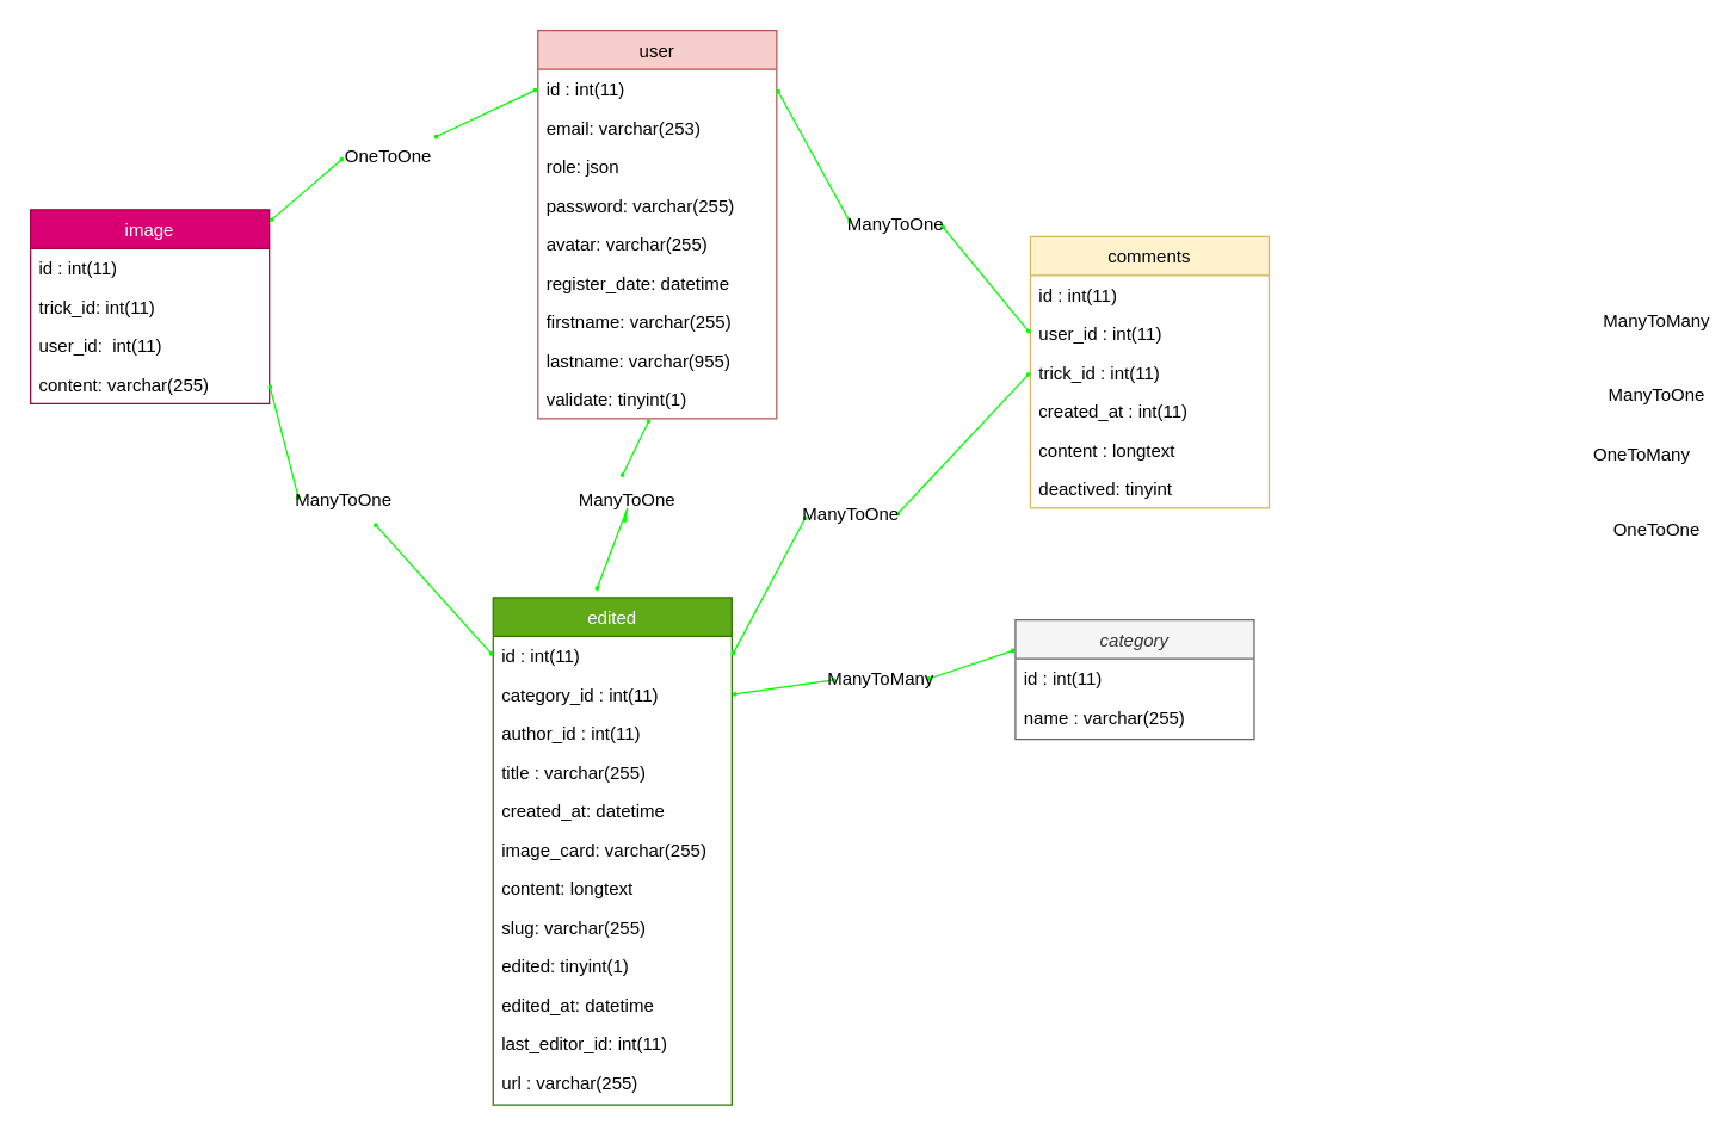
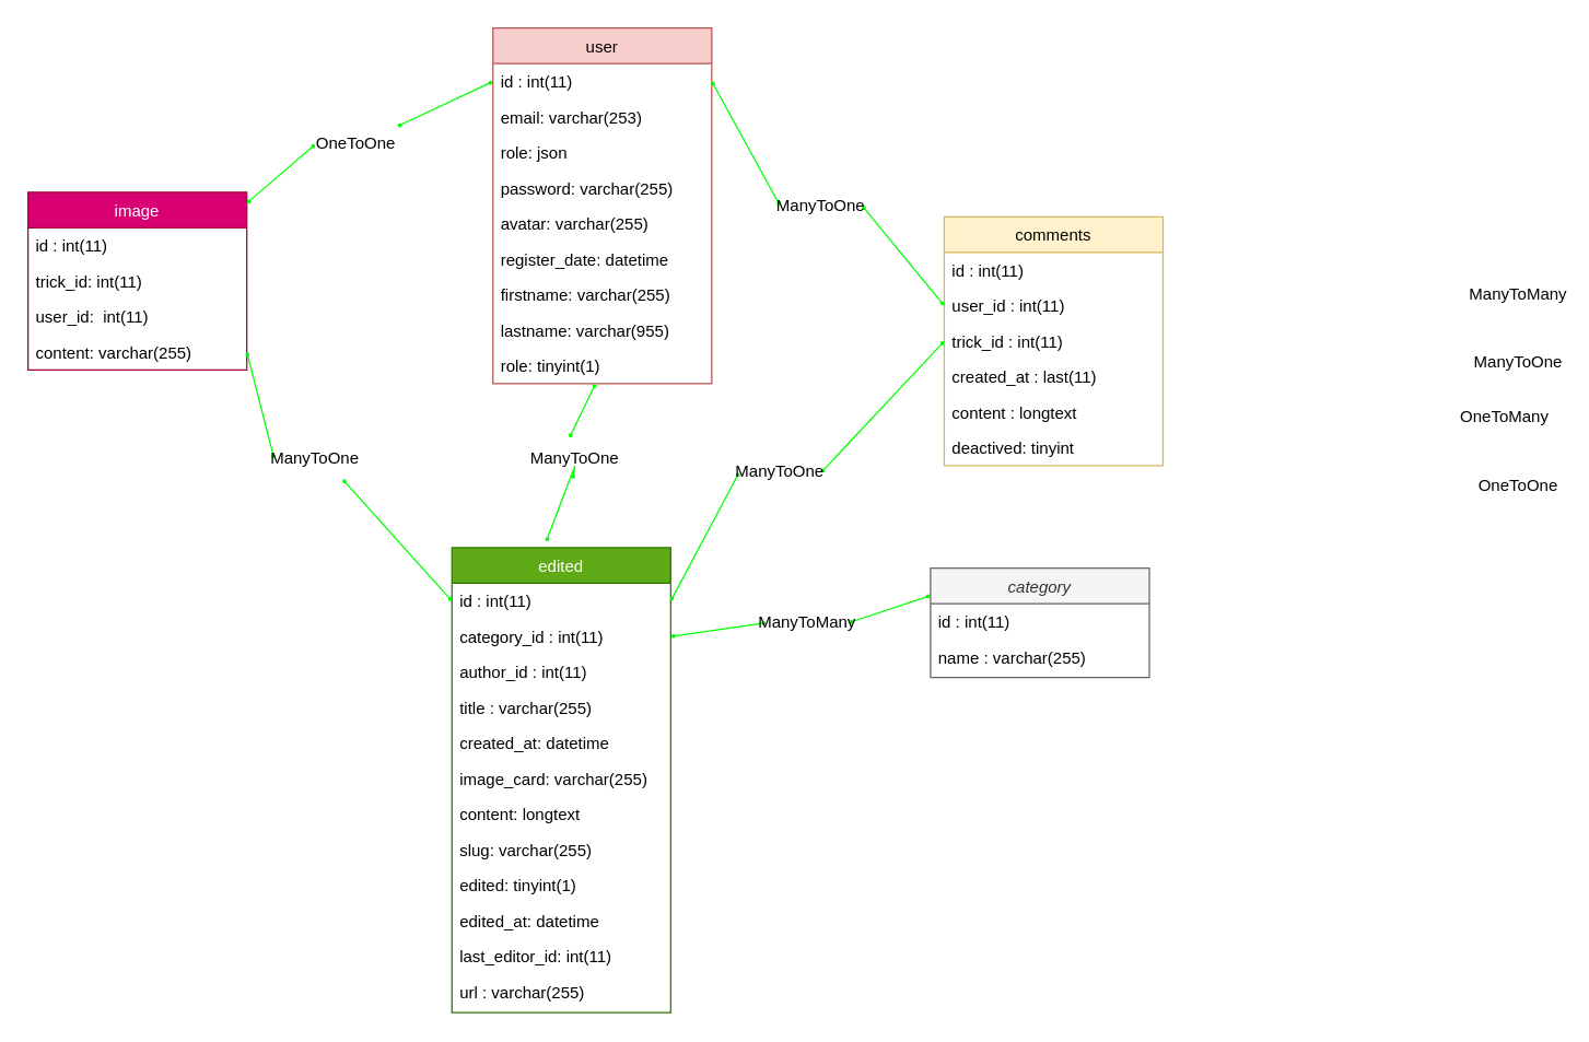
  <mxCell id="0" />
  <mxCell id="1" parent="0" />
  <mxCell id="2" value="category" style="swimlane;fontStyle=2;align=center;verticalAlign=top;childLayout=stackLayout;horizontal=1;startSize=26;horizontalStack=0;resizeParent=1;resizeLast=0;collapsible=1;marginBottom=0;rounded=0;shadow=0;strokeWidth=1;fillColor=#f5f5f5;strokeColor=#666666;fontColor=#333333;" parent="1" vertex="1"><mxGeometry x="680" y="415" width="160" height="80" as="geometry"><mxRectangle x="230" y="140" width="160" height="26" as="alternateBounds" /></mxGeometry></mxCell>
  <mxCell id="3" value="id : int(11)" style="text;align=left;verticalAlign=top;spacingLeft=4;spacingRight=4;overflow=hidden;rotatable=0;points=[[0,0.5],[1,0.5]];portConstraint=eastwest;" parent="2" vertex="1"><mxGeometry y="26" width="160" height="26" as="geometry" /></mxCell>
  <mxCell id="4" value="name : varchar(255)" style="text;align=left;verticalAlign=top;spacingLeft=4;spacingRight=4;overflow=hidden;rotatable=0;points=[[0,0.5],[1,0.5]];portConstraint=eastwest;rounded=0;shadow=0;html=0;" parent="2" vertex="1"><mxGeometry y="52" width="160" height="28" as="geometry" /></mxCell>
  <mxCell id="5" value="image" style="swimlane;fontStyle=0;align=center;verticalAlign=top;childLayout=stackLayout;horizontal=1;startSize=26;horizontalStack=0;resizeParent=1;resizeLast=0;collapsible=1;marginBottom=0;rounded=0;shadow=0;strokeWidth=1;fillColor=#d80073;strokeColor=#A50040;fontColor=#ffffff;" parent="1" vertex="1"><mxGeometry x="20" y="140" width="160" height="130" as="geometry"><mxRectangle x="340" y="380" width="170" height="26" as="alternateBounds" /></mxGeometry></mxCell>
  <mxCell id="6" value="id : int(11)" style="text;align=left;verticalAlign=top;spacingLeft=4;spacingRight=4;overflow=hidden;rotatable=0;points=[[0,0.5],[1,0.5]];portConstraint=eastwest;" parent="5" vertex="1"><mxGeometry y="26" width="160" height="26" as="geometry" /></mxCell>
  <mxCell id="7" value="trick_id: int(11)" style="text;align=left;verticalAlign=top;spacingLeft=4;spacingRight=4;overflow=hidden;rotatable=0;points=[[0,0.5],[1,0.5]];portConstraint=eastwest;" parent="5" vertex="1"><mxGeometry y="52" width="160" height="26" as="geometry" /></mxCell>
  <mxCell id="8" value="user_id:  int(11)" style="text;align=left;verticalAlign=top;spacingLeft=4;spacingRight=4;overflow=hidden;rotatable=0;points=[[0,0.5],[1,0.5]];portConstraint=eastwest;" parent="5" vertex="1"><mxGeometry y="78" width="160" height="26" as="geometry" /></mxCell>
  <mxCell id="9" value="content: varchar(255)" style="text;align=left;verticalAlign=top;spacingLeft=4;spacingRight=4;overflow=hidden;rotatable=0;points=[[0,0.5],[1,0.5]];portConstraint=eastwest;" parent="5" vertex="1"><mxGeometry y="104" width="160" height="26" as="geometry" /></mxCell>
  <mxCell id="10" value="user" style="swimlane;fontStyle=0;align=center;verticalAlign=top;childLayout=stackLayout;horizontal=1;startSize=26;horizontalStack=0;resizeParent=1;resizeLast=0;collapsible=1;marginBottom=0;rounded=0;shadow=0;strokeWidth=1;fillColor=#f8cecc;strokeColor=#b85450;" parent="1" vertex="1"><mxGeometry x="360" y="20" width="160" height="260" as="geometry"><mxRectangle x="550" y="140" width="160" height="26" as="alternateBounds" /></mxGeometry></mxCell>
  <mxCell id="11" value="id : int(11)" style="text;align=left;verticalAlign=top;spacingLeft=4;spacingRight=4;overflow=hidden;rotatable=0;points=[[0,0.5],[1,0.5]];portConstraint=eastwest;" parent="10" vertex="1"><mxGeometry y="26" width="160" height="26" as="geometry" /></mxCell>
  <mxCell id="12" value="email: varchar(253)" style="text;align=left;verticalAlign=top;spacingLeft=4;spacingRight=4;overflow=hidden;rotatable=0;points=[[0,0.5],[1,0.5]];portConstraint=eastwest;rounded=0;shadow=0;html=0;" parent="10" vertex="1"><mxGeometry y="52" width="160" height="26" as="geometry" /></mxCell>
  <mxCell id="13" value="role: json" style="text;align=left;verticalAlign=top;spacingLeft=4;spacingRight=4;overflow=hidden;rotatable=0;points=[[0,0.5],[1,0.5]];portConstraint=eastwest;rounded=0;shadow=0;html=0;" parent="10" vertex="1"><mxGeometry y="78" width="160" height="26" as="geometry" /></mxCell>
  <mxCell id="14" value="password: varchar(255)" style="text;align=left;verticalAlign=top;spacingLeft=4;spacingRight=4;overflow=hidden;rotatable=0;points=[[0,0.5],[1,0.5]];portConstraint=eastwest;rounded=0;shadow=0;html=0;" parent="10" vertex="1"><mxGeometry y="104" width="160" height="26" as="geometry" /></mxCell>
  <mxCell id="15" value="avatar: varchar(255)" style="text;align=left;verticalAlign=top;spacingLeft=4;spacingRight=4;overflow=hidden;rotatable=0;points=[[0,0.5],[1,0.5]];portConstraint=eastwest;rounded=0;shadow=0;html=0;" parent="10" vertex="1"><mxGeometry y="130" width="160" height="26" as="geometry" /></mxCell>
  <mxCell id="16" value="register_date: datetime" style="text;align=left;verticalAlign=top;spacingLeft=4;spacingRight=4;overflow=hidden;rotatable=0;points=[[0,0.5],[1,0.5]];portConstraint=eastwest;rounded=0;shadow=0;html=0;" parent="10" vertex="1"><mxGeometry y="156" width="160" height="26" as="geometry" /></mxCell>
  <mxCell id="17" value="firstname: varchar(255)" style="text;align=left;verticalAlign=top;spacingLeft=4;spacingRight=4;overflow=hidden;rotatable=0;points=[[0,0.5],[1,0.5]];portConstraint=eastwest;rounded=0;shadow=0;html=0;" parent="10" vertex="1"><mxGeometry y="182" width="160" height="26" as="geometry" /></mxCell>
  <mxCell id="18" value="lastname: varchar(955)" style="text;align=left;verticalAlign=top;spacingLeft=4;spacingRight=4;overflow=hidden;rotatable=0;points=[[0,0.5],[1,0.5]];portConstraint=eastwest;rounded=0;shadow=0;html=0;" parent="10" vertex="1"><mxGeometry y="208" width="160" height="26" as="geometry" /></mxCell>
- <mxCell id="19" value="validate: tinyint(1)" style="text;align=left;verticalAlign=top;spacingLeft=4;spacingRight=4;overflow=hidden;rotatable=0;points=[[0,0.5],[1,0.5]];portConstraint=eastwest;rounded=0;shadow=0;html=0;" parent="10" vertex="1"><mxGeometry y="234" width="160" height="26" as="geometry" /></mxCell>
+ <mxCell id="19" value="role: tinyint(1)" style="text;align=left;verticalAlign=top;spacingLeft=4;spacingRight=4;overflow=hidden;rotatable=0;points=[[0,0.5],[1,0.5]];portConstraint=eastwest;rounded=0;shadow=0;html=0;" parent="10" vertex="1"><mxGeometry y="234" width="160" height="26" as="geometry" /></mxCell>
  <mxCell id="20" value="comments" style="swimlane;fontStyle=0;align=center;verticalAlign=top;childLayout=stackLayout;horizontal=1;startSize=26;horizontalStack=0;resizeParent=1;resizeLast=0;collapsible=1;marginBottom=0;rounded=0;shadow=0;strokeWidth=1;fillColor=#fff2cc;strokeColor=#d6b656;" parent="1" vertex="1"><mxGeometry x="690" y="158" width="160" height="182" as="geometry"><mxRectangle x="340" y="380" width="170" height="26" as="alternateBounds" /></mxGeometry></mxCell>
  <mxCell id="21" value="id : int(11)" style="text;align=left;verticalAlign=top;spacingLeft=4;spacingRight=4;overflow=hidden;rotatable=0;points=[[0,0.5],[1,0.5]];portConstraint=eastwest;" parent="20" vertex="1"><mxGeometry y="26" width="160" height="26" as="geometry" /></mxCell>
  <mxCell id="22" value="user_id : int(11)" style="text;align=left;verticalAlign=top;spacingLeft=4;spacingRight=4;overflow=hidden;rotatable=0;points=[[0,0.5],[1,0.5]];portConstraint=eastwest;" parent="20" vertex="1"><mxGeometry y="52" width="160" height="26" as="geometry" /></mxCell>
  <mxCell id="23" value="trick_id : int(11)" style="text;align=left;verticalAlign=top;spacingLeft=4;spacingRight=4;overflow=hidden;rotatable=0;points=[[0,0.5],[1,0.5]];portConstraint=eastwest;" parent="20" vertex="1"><mxGeometry y="78" width="160" height="26" as="geometry" /></mxCell>
- <mxCell id="24" value="created_at : int(11)" style="text;align=left;verticalAlign=top;spacingLeft=4;spacingRight=4;overflow=hidden;rotatable=0;points=[[0,0.5],[1,0.5]];portConstraint=eastwest;" parent="20" vertex="1"><mxGeometry y="104" width="160" height="26" as="geometry" /></mxCell>
+ <mxCell id="24" value="created_at : last(11)" style="text;align=left;verticalAlign=top;spacingLeft=4;spacingRight=4;overflow=hidden;rotatable=0;points=[[0,0.5],[1,0.5]];portConstraint=eastwest;" parent="20" vertex="1"><mxGeometry y="104" width="160" height="26" as="geometry" /></mxCell>
  <mxCell id="25" value="content : longtext" style="text;align=left;verticalAlign=top;spacingLeft=4;spacingRight=4;overflow=hidden;rotatable=0;points=[[0,0.5],[1,0.5]];portConstraint=eastwest;" parent="20" vertex="1"><mxGeometry y="130" width="160" height="26" as="geometry" /></mxCell>
  <mxCell id="26" value="deactived: tinyint" style="text;align=left;verticalAlign=top;spacingLeft=4;spacingRight=4;overflow=hidden;rotatable=0;points=[[0,0.5],[1,0.5]];portConstraint=eastwest;" parent="20" vertex="1"><mxGeometry y="156" width="160" height="26" as="geometry" /></mxCell>
  <mxCell id="27" value="edited" style="swimlane;fontStyle=0;align=center;verticalAlign=top;childLayout=stackLayout;horizontal=1;startSize=26;horizontalStack=0;resizeParent=1;resizeLast=0;collapsible=1;marginBottom=0;rounded=0;shadow=0;strokeWidth=1;fillColor=#60a917;strokeColor=#2D7600;fontColor=#ffffff;" parent="1" vertex="1"><mxGeometry y="400" width="160" height="340" as="geometry" x="330"><mxRectangle x="340" y="380" width="170" height="26" as="alternateBounds" /></mxGeometry></mxCell>
  <mxCell id="28" value="id : int(11)" style="text;align=left;verticalAlign=top;spacingLeft=4;spacingRight=4;overflow=hidden;rotatable=0;points=[[0,0.5],[1,0.5]];portConstraint=eastwest;" parent="27" vertex="1"><mxGeometry y="26" width="160" height="26" as="geometry" /></mxCell>
  <mxCell id="29" value="category_id : int(11)" style="text;align=left;verticalAlign=top;spacingLeft=4;spacingRight=4;overflow=hidden;rotatable=0;points=[[0,0.5],[1,0.5]];portConstraint=eastwest;" parent="27" vertex="1"><mxGeometry y="52" width="160" height="26" as="geometry" /></mxCell>
  <mxCell id="30" value="author_id : int(11)" style="text;align=left;verticalAlign=top;spacingLeft=4;spacingRight=4;overflow=hidden;rotatable=0;points=[[0,0.5],[1,0.5]];portConstraint=eastwest;" parent="27" vertex="1"><mxGeometry y="78" width="160" height="26" as="geometry" /></mxCell>
  <mxCell id="31" value="title : varchar(255)&#10;" style="text;align=left;verticalAlign=top;spacingLeft=4;spacingRight=4;overflow=hidden;rotatable=0;points=[[0,0.5],[1,0.5]];portConstraint=eastwest;" parent="27" vertex="1"><mxGeometry y="104" width="160" height="26" as="geometry" /></mxCell>
  <mxCell id="32" value="created_at: datetime" style="text;align=left;verticalAlign=top;spacingLeft=4;spacingRight=4;overflow=hidden;rotatable=0;points=[[0,0.5],[1,0.5]];portConstraint=eastwest;" parent="27" vertex="1"><mxGeometry y="130" width="160" height="26" as="geometry" /></mxCell>
  <mxCell id="33" value="image_card: varchar(255)" style="text;align=left;verticalAlign=top;spacingLeft=4;spacingRight=4;overflow=hidden;rotatable=0;points=[[0,0.5],[1,0.5]];portConstraint=eastwest;" parent="27" vertex="1"><mxGeometry y="156" width="160" height="26" as="geometry" /></mxCell>
  <mxCell id="34" value="content: longtext" style="text;align=left;verticalAlign=top;spacingLeft=4;spacingRight=4;overflow=hidden;rotatable=0;points=[[0,0.5],[1,0.5]];portConstraint=eastwest;" parent="27" vertex="1"><mxGeometry y="182" width="160" height="26" as="geometry" /></mxCell>
  <mxCell id="35" value="slug: varchar(255)" style="text;align=left;verticalAlign=top;spacingLeft=4;spacingRight=4;overflow=hidden;rotatable=0;points=[[0,0.5],[1,0.5]];portConstraint=eastwest;" parent="27" vertex="1"><mxGeometry y="208" width="160" height="26" as="geometry" /></mxCell>
  <mxCell id="36" value="edited: tinyint(1)" style="text;align=left;verticalAlign=top;spacingLeft=4;spacingRight=4;overflow=hidden;rotatable=0;points=[[0,0.5],[1,0.5]];portConstraint=eastwest;" parent="27" vertex="1"><mxGeometry y="234" width="160" height="26" as="geometry" /></mxCell>
  <mxCell id="37" value="edited_at: datetime" style="text;align=left;verticalAlign=top;spacingLeft=4;spacingRight=4;overflow=hidden;rotatable=0;points=[[0,0.5],[1,0.5]];portConstraint=eastwest;" parent="27" vertex="1"><mxGeometry y="260" width="160" height="26" as="geometry" /></mxCell>
  <mxCell id="38" value="last_editor_id: int(11)" style="text;align=left;verticalAlign=top;spacingLeft=4;spacingRight=4;overflow=hidden;rotatable=0;points=[[0,0.5],[1,0.5]];portConstraint=eastwest;" parent="27" vertex="1"><mxGeometry y="286" width="160" height="26" as="geometry" /></mxCell>
  <mxCell id="39" value="url : varchar(255)" style="text;align=left;verticalAlign=top;spacingLeft=4;spacingRight=4;overflow=hidden;rotatable=0;points=[[0,0.5],[1,0.5]];portConstraint=eastwest;" parent="27" vertex="1"><mxGeometry y="312" width="160" height="26" as="geometry" /></mxCell>
  <mxCell id="40" style="rounded=0;orthogonalLoop=1;jettySize=auto;html=1;exitX=1;exitY=0.5;exitDx=0;exitDy=0;entryX=0;entryY=0.5;entryDx=0;entryDy=0;startArrow=circle;startFill=1;endArrow=circle;endFill=1;endSize=0;startSize=0;strokeColor=#00FF00;" parent="1" source="54" target="20" edge="1"><mxGeometry relative="1" as="geometry" /></mxCell>
  <mxCell id="41" style="edgeStyle=none;rounded=0;orthogonalLoop=1;jettySize=auto;html=1;exitX=1;exitY=0.5;exitDx=0;exitDy=0;entryX=0;entryY=0.5;entryDx=0;entryDy=0;startArrow=circle;startFill=1;endArrow=circle;endFill=1;strokeColor=#00FF00;startSize=0;endSize=0;" parent="1" source="52" target="22" edge="1"><mxGeometry relative="1" as="geometry" /></mxCell>
  <mxCell id="42" style="edgeStyle=none;rounded=0;orthogonalLoop=1;jettySize=auto;html=1;exitX=0;exitY=0.5;exitDx=0;exitDy=0;entryX=1;entryY=0.5;entryDx=0;entryDy=0;startArrow=circle;startFill=1;endArrow=circle;endFill=1;endSize=0;startSize=0;strokeColor=#00FF00;jumpSize=0;" parent="1" source="50" target="29" edge="1"><mxGeometry relative="1" as="geometry" /></mxCell>
  <mxCell id="43" style="edgeStyle=none;rounded=0;orthogonalLoop=1;jettySize=auto;html=1;exitX=1;exitY=0.062;exitDx=0;exitDy=0;startArrow=circle;startFill=1;endArrow=circle;endFill=1;endSize=0;strokeColor=#00FF00;entryX=0;entryY=0.5;entryDx=0;entryDy=0;exitPerimeter=0;startSize=0;" parent="1" source="56" target="11" edge="1"><mxGeometry relative="1" as="geometry"><mxPoint x="400" y="-210" as="targetPoint" /></mxGeometry></mxCell>
  <mxCell id="44" style="edgeStyle=none;rounded=0;orthogonalLoop=1;jettySize=auto;html=1;entryX=0;entryY=0.5;entryDx=0;entryDy=0;startArrow=circle;startFill=1;endArrow=circle;endFill=1;endSize=0;strokeColor=#00FF00;jumpSize=0;startSize=0;" parent="1" target="28" edge="1"><mxGeometry relative="1" as="geometry"><mxPoint x="250" y="350" as="sourcePoint" /></mxGeometry></mxCell>
  <mxCell id="45" value="ManyToOne" style="text;html=1;align=center;verticalAlign=middle;whiteSpace=wrap;rounded=0;" parent="1" vertex="1"><mxGeometry x="1080" y="250" width="60" height="30" as="geometry" /></mxCell>
  <mxCell id="46" value="OneToMany" style="text;html=1;align=center;verticalAlign=middle;whiteSpace=wrap;rounded=0;" parent="1" vertex="1"><mxGeometry x="1070" y="290" width="60" height="30" as="geometry" /></mxCell>
  <mxCell id="47" value="OneToOne" style="text;html=1;align=center;verticalAlign=middle;whiteSpace=wrap;rounded=0;" parent="1" vertex="1"><mxGeometry x="1080" y="340" width="60" height="30" as="geometry" /></mxCell>
  <mxCell id="48" value="ManyToMany" style="text;html=1;align=center;verticalAlign=middle;whiteSpace=wrap;rounded=0;" parent="1" vertex="1"><mxGeometry x="1080" y="200" width="60" height="30" as="geometry" /></mxCell>
  <mxCell id="49" value="" style="edgeStyle=none;rounded=0;orthogonalLoop=1;jettySize=auto;html=1;exitX=0;exitY=0.25;exitDx=0;exitDy=0;startArrow=circle;startFill=1;endArrow=circle;endFill=1;endSize=0;startSize=0;strokeColor=#00FF00;jumpSize=0;entryX=1;entryY=0.5;entryDx=0;entryDy=0;" parent="1" source="2" target="50" edge="1"><mxGeometry relative="1" as="geometry"><mxPoint x="800" y="410" as="sourcePoint" /><mxPoint x="680" y="450" as="targetPoint" /></mxGeometry></mxCell>
  <mxCell id="50" value="ManyToMany" style="text;html=1;align=center;verticalAlign=middle;whiteSpace=wrap;rounded=0;" parent="1" vertex="1"><mxGeometry x="560" y="440" width="60" height="30" as="geometry" /></mxCell>
  <mxCell id="51" value="" style="edgeStyle=none;rounded=0;orthogonalLoop=1;jettySize=auto;html=1;exitX=1;exitY=0.5;exitDx=0;exitDy=0;entryX=0;entryY=0.5;entryDx=0;entryDy=0;startArrow=circle;startFill=1;endArrow=circle;endFill=1;strokeColor=#00FF00;startSize=0;endSize=0;" parent="1" source="11" target="52" edge="1"><mxGeometry relative="1" as="geometry"><mxPoint x="520" y="59" as="sourcePoint" /><mxPoint x="760" y="185" as="targetPoint" /></mxGeometry></mxCell>
  <mxCell id="52" value="ManyToOne" style="text;html=1;align=center;verticalAlign=middle;whiteSpace=wrap;rounded=0;" parent="1" vertex="1"><mxGeometry x="570" y="135" width="60" height="30" as="geometry" /></mxCell>
  <mxCell id="53" value="" style="rounded=0;orthogonalLoop=1;jettySize=auto;html=1;exitX=1;exitY=0.5;exitDx=0;exitDy=0;entryX=0;entryY=0.5;entryDx=0;entryDy=0;startArrow=circle;startFill=1;endArrow=circle;endFill=1;endSize=0;startSize=0;strokeColor=#00FF00;" parent="1" source="28" target="54" edge="1"><mxGeometry relative="1" as="geometry"><mxPoint x="530" y="439" as="sourcePoint" /><mxPoint x="760" y="211" as="targetPoint" /></mxGeometry></mxCell>
  <mxCell id="54" value="ManyToOne" style="text;html=1;align=center;verticalAlign=middle;whiteSpace=wrap;rounded=0;" parent="1" vertex="1"><mxGeometry x="540" y="330" width="60" height="30" as="geometry" /></mxCell>
  <mxCell id="55" value="" style="edgeStyle=none;rounded=0;orthogonalLoop=1;jettySize=auto;html=1;exitX=1;exitY=0.062;exitDx=0;exitDy=0;startArrow=circle;startFill=1;endArrow=circle;endFill=1;endSize=0;strokeColor=#00FF00;entryX=0;entryY=0.5;entryDx=0;entryDy=0;exitPerimeter=0;startSize=0;" parent="1" source="5" target="56" edge="1"><mxGeometry relative="1" as="geometry"><mxPoint x="360" y="59" as="targetPoint" /><mxPoint x="110" y="128" as="sourcePoint" /></mxGeometry></mxCell>
  <mxCell id="56" value="OneToOne" style="text;html=1;align=center;verticalAlign=middle;whiteSpace=wrap;rounded=0;" parent="1" vertex="1"><mxGeometry x="230" y="90" width="60" height="30" as="geometry" /></mxCell>
  <mxCell id="57" value="" style="edgeStyle=none;rounded=0;orthogonalLoop=1;jettySize=auto;html=1;exitX=1;exitY=0.5;exitDx=0;exitDy=0;entryX=0;entryY=0.5;entryDx=0;entryDy=0;startArrow=circle;startFill=1;endArrow=circle;endFill=1;endSize=0;strokeColor=#00FF00;jumpSize=0;startSize=0;" parent="1" source="9" target="58" edge="1"><mxGeometry relative="1" as="geometry"><mxPoint x="50" y="202" as="sourcePoint" /><mxPoint y="439" as="targetPoint" x="330" /></mxGeometry></mxCell>
  <mxCell id="58" value="ManyToOne" style="text;html=1;align=center;verticalAlign=middle;whiteSpace=wrap;rounded=0;" parent="1" vertex="1"><mxGeometry x="200" y="320" width="60" height="30" as="geometry" /></mxCell>
  <mxCell id="59" value="" style="rounded=0;orthogonalLoop=1;jettySize=auto;html=1;exitX=0.431;exitY=-0.013;exitDx=0;exitDy=0;entryX=0.469;entryY=1;entryDx=0;entryDy=0;startArrow=circle;startFill=1;endArrow=circle;endFill=1;endSize=0;startSize=0;strokeColor=#00FF00;exitPerimeter=0;entryPerimeter=0;" parent="1" source="61" target="19" edge="1"><mxGeometry relative="1" as="geometry"><mxPoint x="500" y="449" as="sourcePoint" /><mxPoint x="630" y="315" as="targetPoint" /><Array as="points" /></mxGeometry></mxCell>
  <mxCell id="60" value="" style="rounded=0;orthogonalLoop=1;jettySize=auto;html=1;exitX=0.431;exitY=-0.013;exitDx=0;exitDy=0;entryX=0.469;entryY=1;entryDx=0;entryDy=0;startArrow=circle;startFill=1;endArrow=circle;endFill=1;endSize=0;startSize=0;strokeColor=#00FF00;exitPerimeter=0;entryPerimeter=0;" parent="1" source="27" target="61" edge="1"><mxGeometry relative="1" as="geometry"><mxPoint x="399" y="396" as="sourcePoint" /><mxPoint x="435" y="280" as="targetPoint" /><Array as="points"><mxPoint x="420" y="340" /></Array></mxGeometry></mxCell>
  <mxCell id="61" value="ManyToOne" style="text;html=1;align=center;verticalAlign=middle;whiteSpace=wrap;rounded=0;" parent="1" vertex="1"><mxGeometry x="390" y="320" width="60" height="30" as="geometry" /></mxCell>
